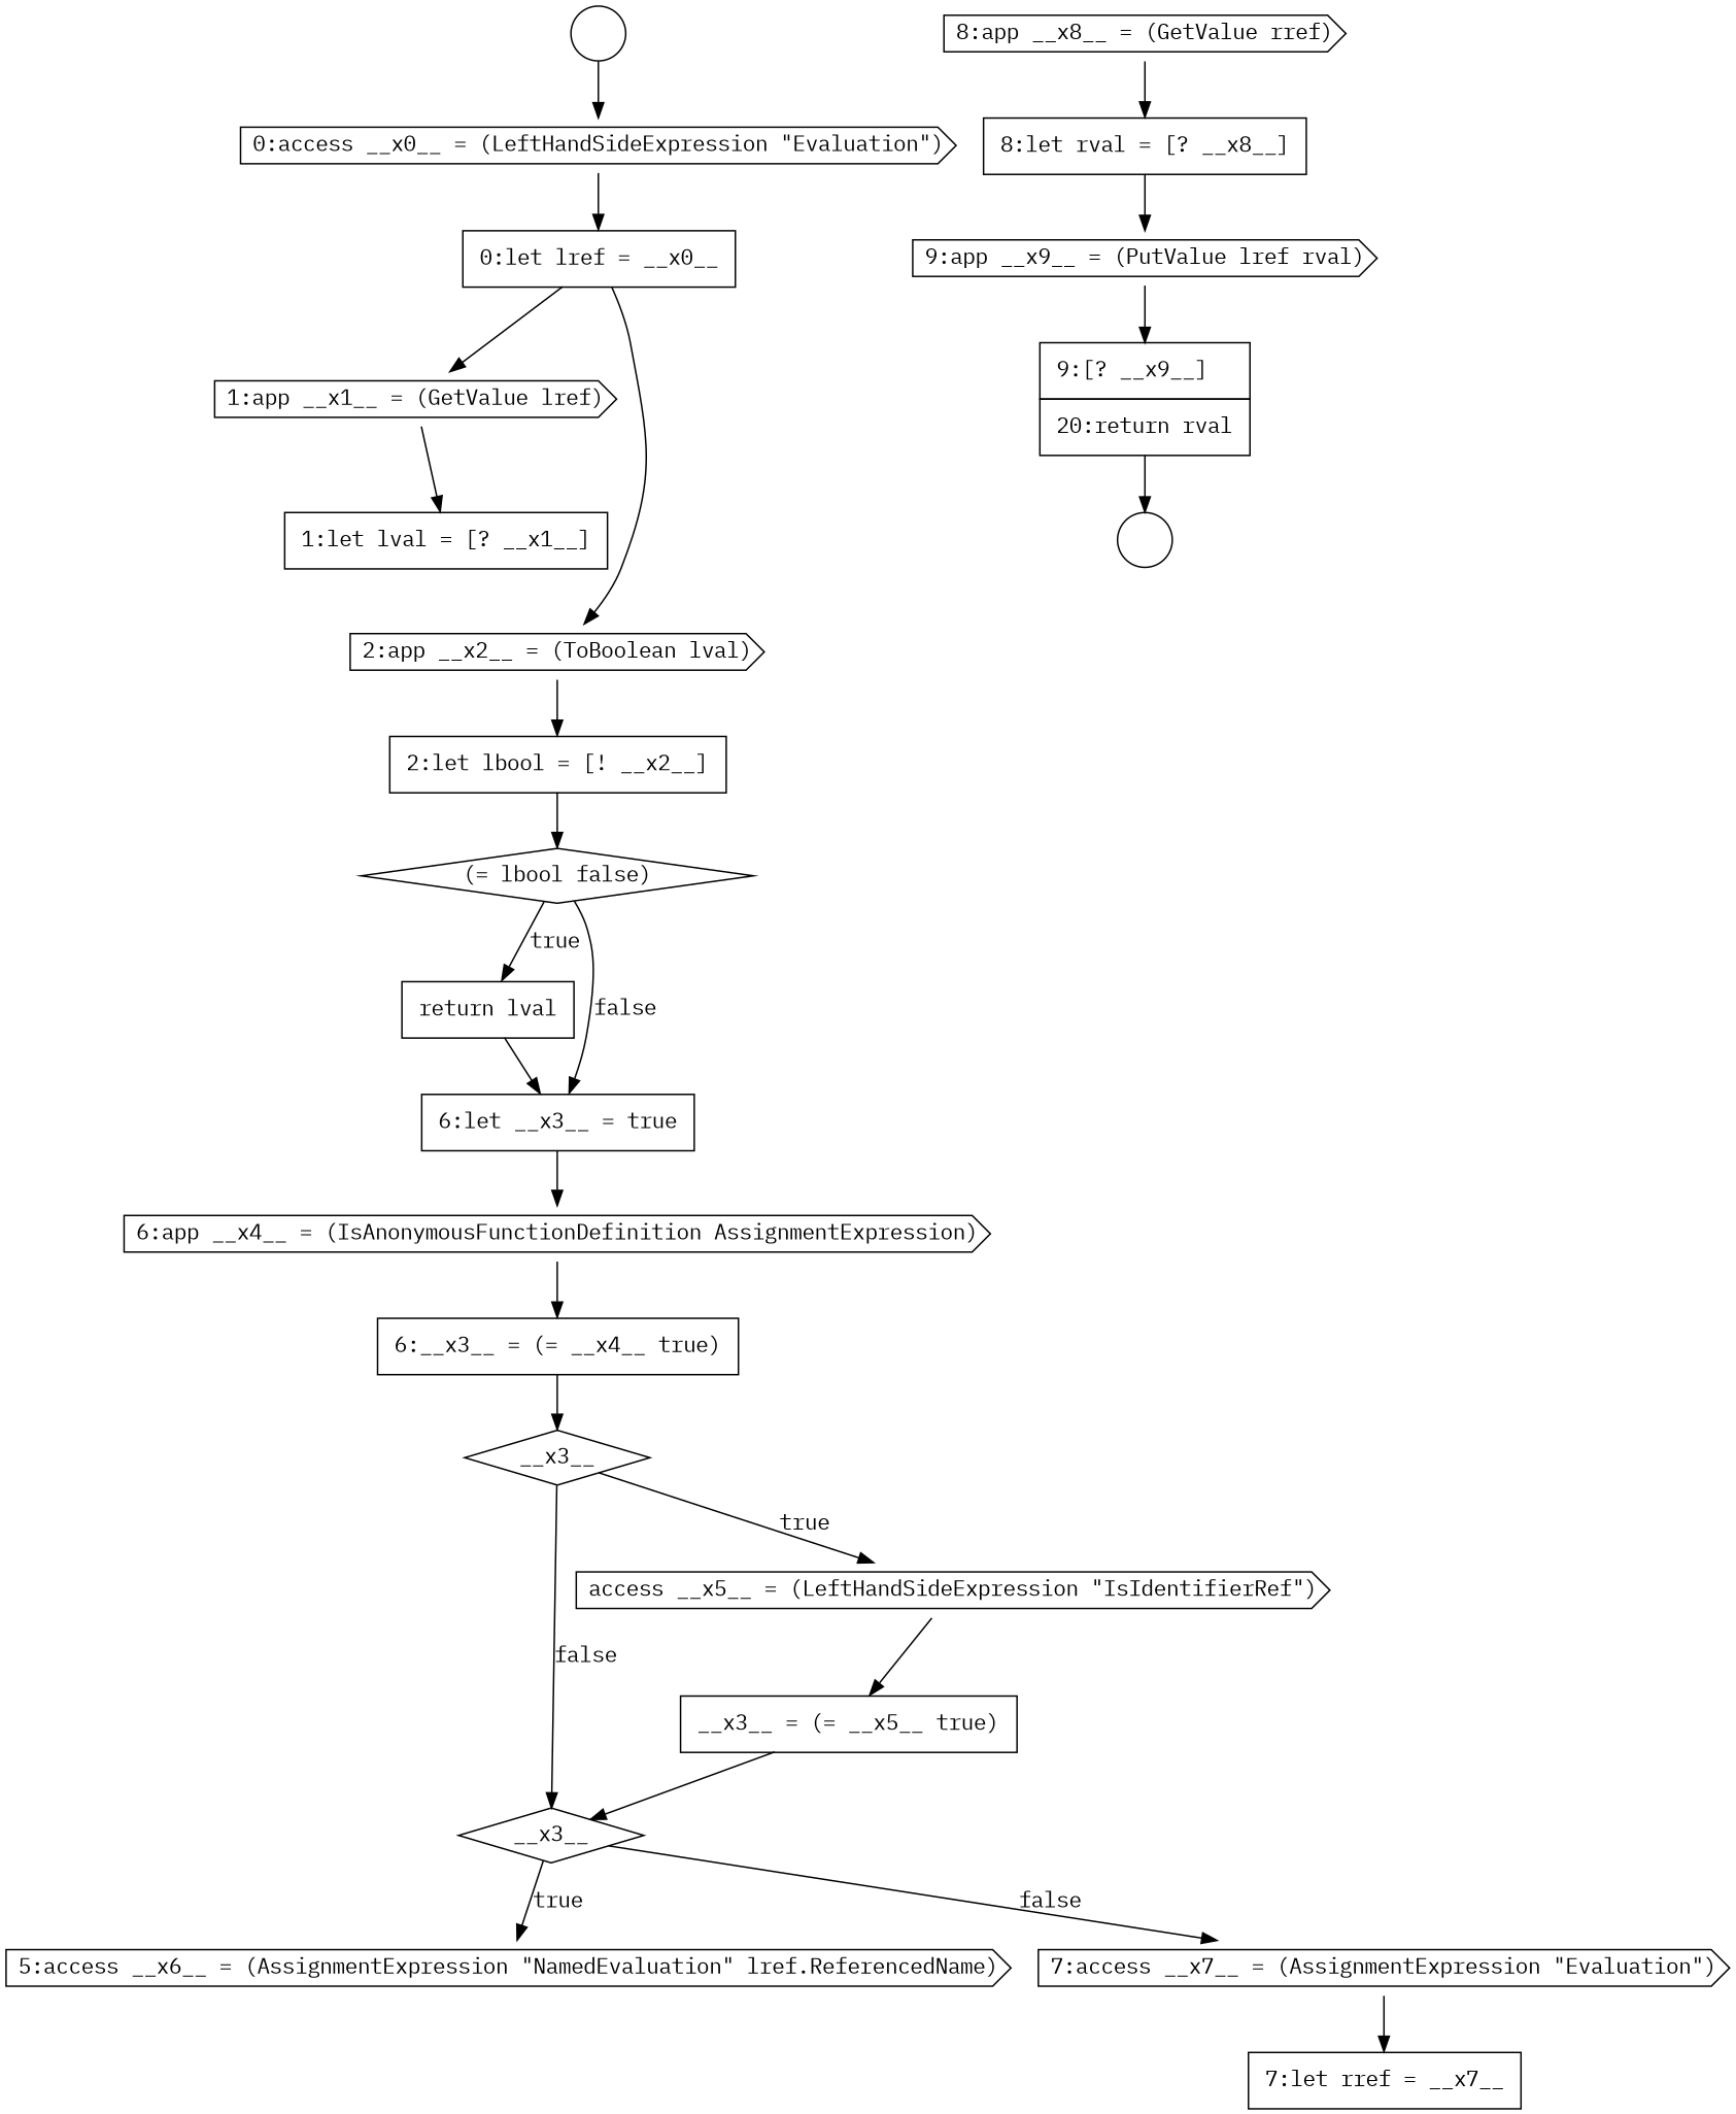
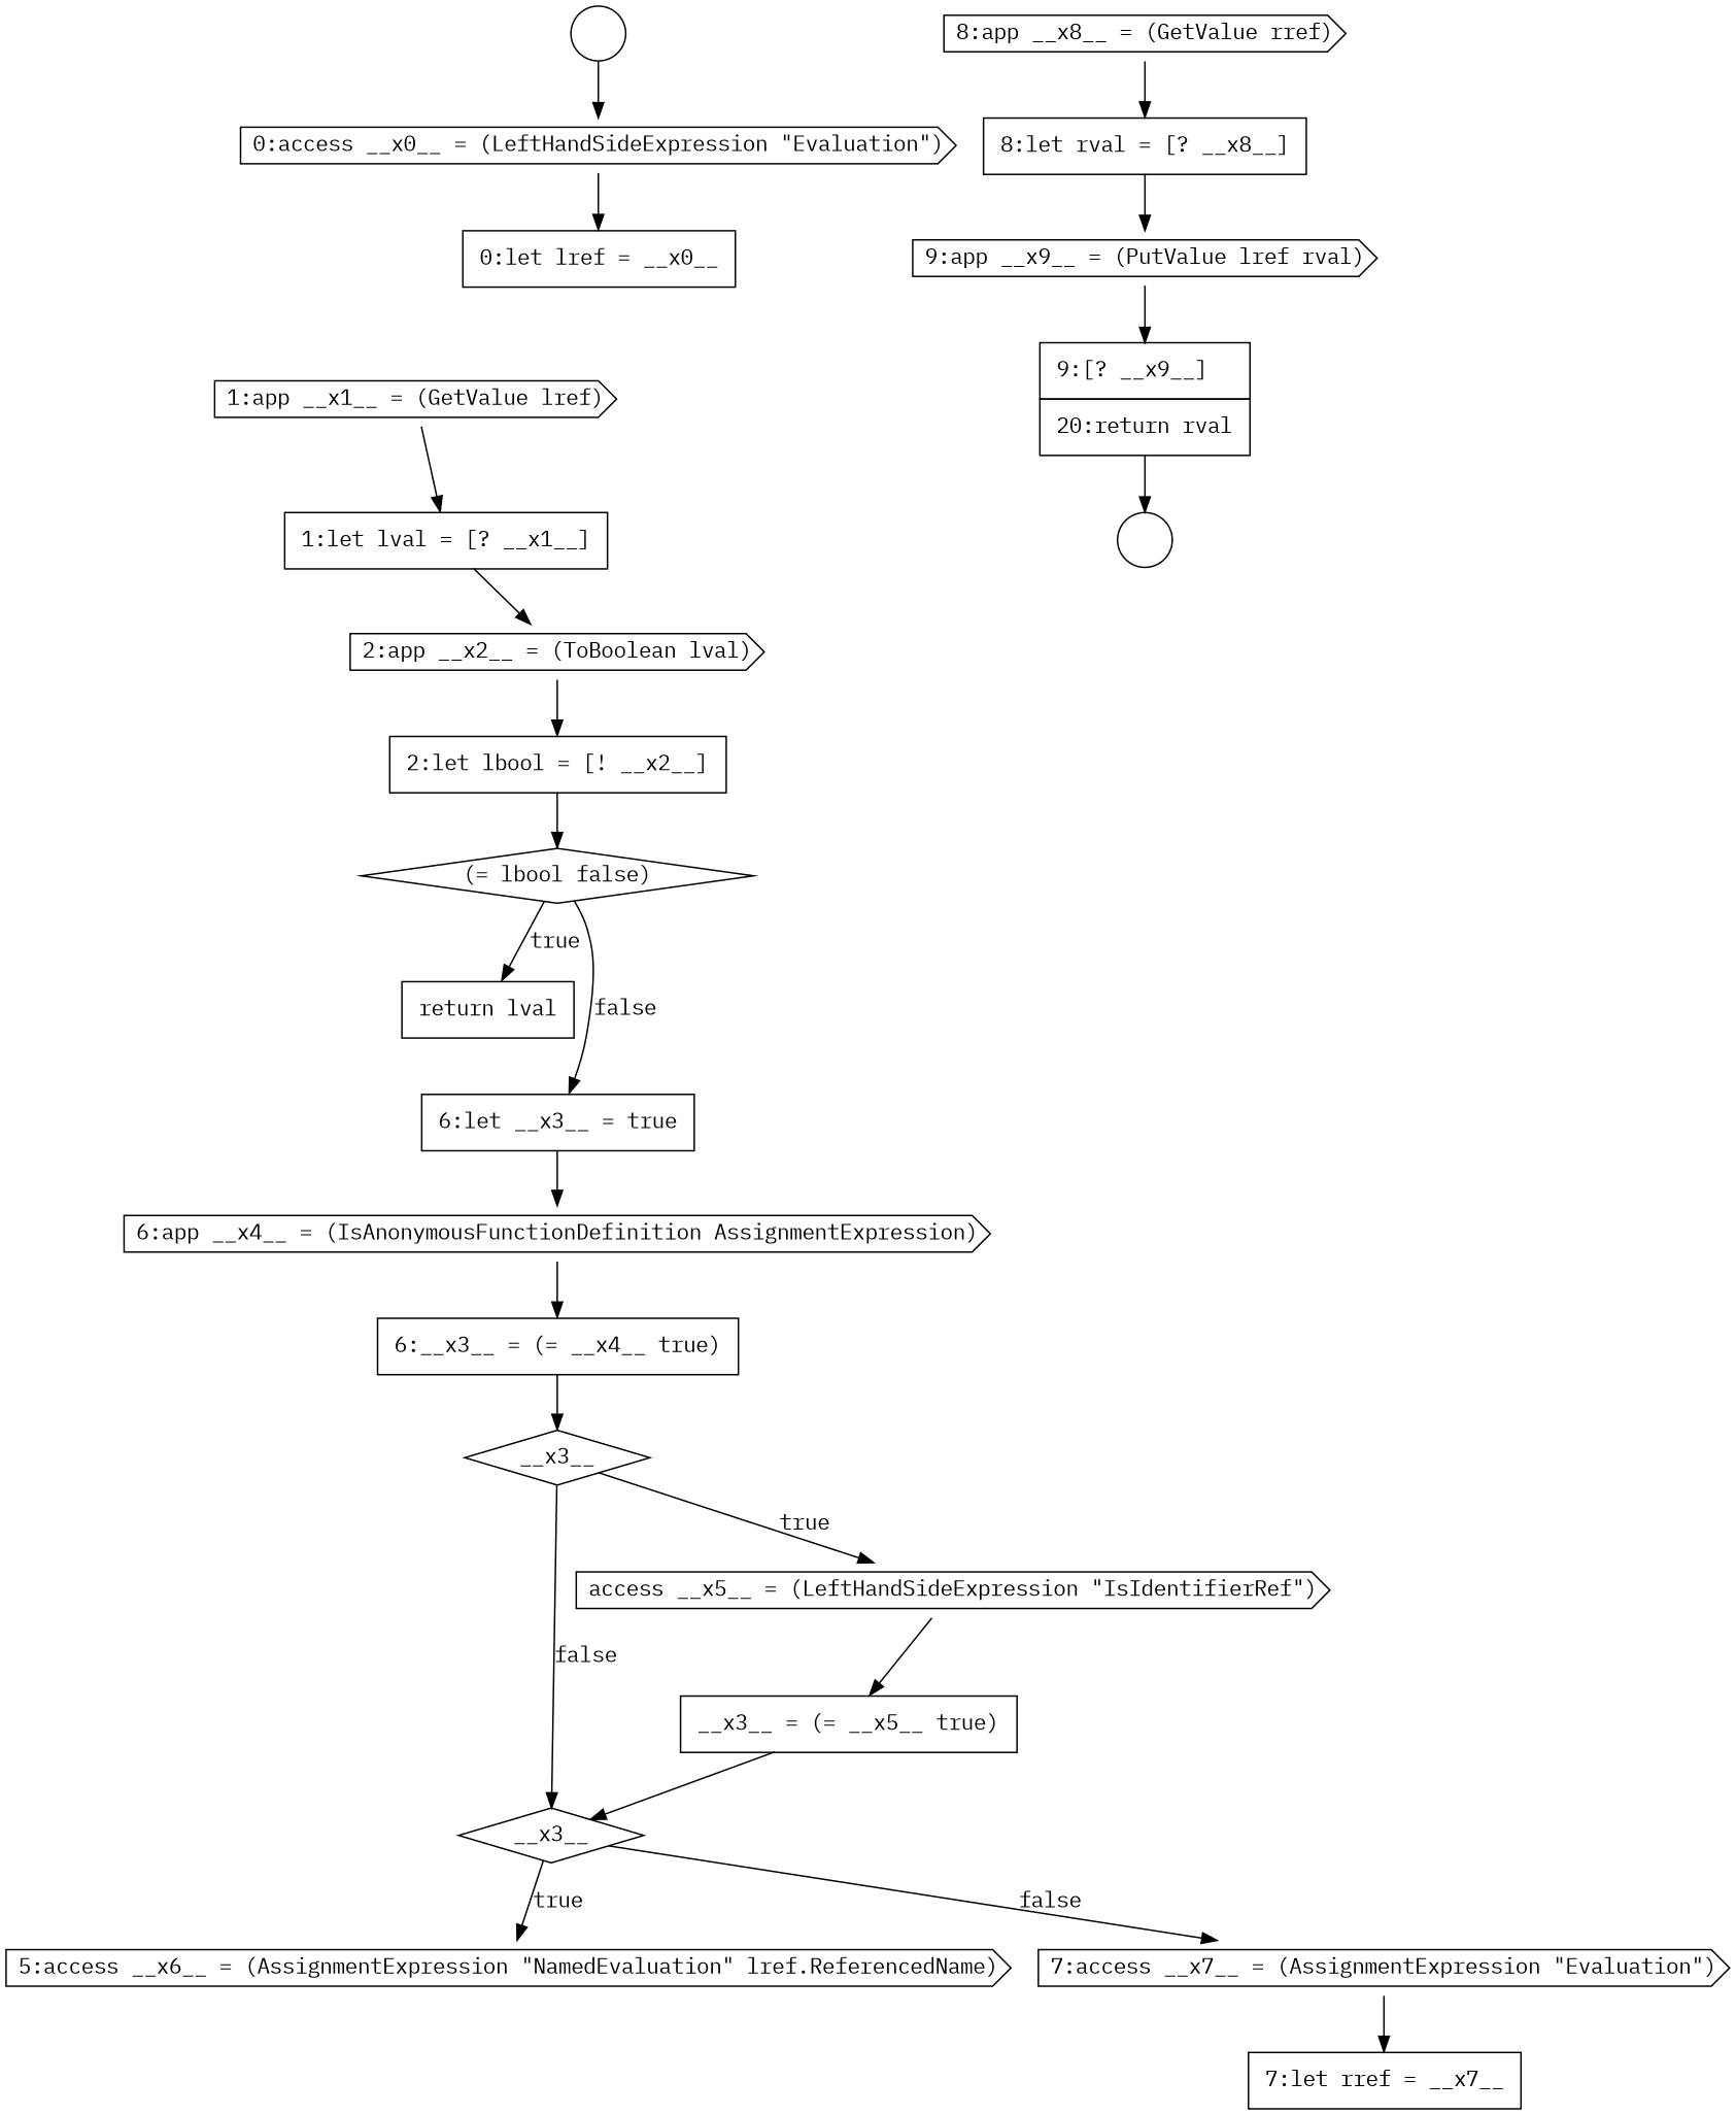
  digraph {
    fontname="IBM Plex Mono"
    node [color=black fillcolor=white fontname="IBM Plex Mono" shape=none style=filled]
    edge [color=black fontname="IBM Plex Mono"]
    n1 [label=<<font color="black">     <table border="0" cellborder="1" cellspacing="0" cellpadding="10">       <tr><td align="left">7:let rref = __x7__</td></tr>     </table>   </font>> margin=0]
    n2 [label=<<font color="black">8:app __x8__ = (GetValue rref)</font>> shape=cds]
    n3 [label=<<font color="black">     <table border="0" cellborder="1" cellspacing="0" cellpadding="10">       <tr><td align="left">8:let rval = [? __x8__]</td></tr>     </table>   </font>> margin=0]
    n4 [label=<<font color="black">     <table border="0" cellborder="1" cellspacing="0" cellpadding="10">       <tr><td align="left">0:let lref = __x0__</td></tr>     </table>   </font>> margin=0]
    n5 [label=<<font color="black">1:app __x1__ = (GetValue lref)</font>> shape=cds]
    n6 [label=<<font color="black">     <table border="0" cellborder="1" cellspacing="0" cellpadding="10">       <tr><td align="left">1:let lval = [? __x1__]</td></tr>     </table>   </font>> margin=0]
    n7 [label=<<font color="black">     <table border="0" cellborder="1" cellspacing="0" cellpadding="10">       <tr><td align="left">return lval</td></tr>     </table>   </font>> margin=0]
    n8 [label=<<font color="black">     <table border="0" cellborder="1" cellspacing="0" cellpadding="10">       <tr><td align="left">6:let __x3__ = true</td></tr>     </table>   </font>> margin=0]
    n9 [label=<<font color="black">6:app __x4__ = (IsAnonymousFunctionDefinition AssignmentExpression)</font>> shape=cds]
    n10 [label=<<font color="black">9:app __x9__ = (PutValue lref rval)</font>> shape=cds]
    n11 [label=<<font color="black">     <table border="0" cellborder="1" cellspacing="0" cellpadding="10">       <tr><td align="left">9:[? __x9__]</td></tr>       <tr><td align="left">20:return rval</td></tr>     </table>   </font>> margin=0]
    n12 [label=" " shape=circle]
    n13 [label=<<font color="black">2:app __x2__ = (ToBoolean lval)</font>> shape=cds]
    n14 [label=<<font color="black">     <table border="0" cellborder="1" cellspacing="0" cellpadding="10">       <tr><td align="left">2:let lbool = [! __x2__]</td></tr>     </table>   </font>> margin=0]
    n15 [label=<<font color="black">(= lbool false)</font>> shape=diamond]
    n16 [label=<<font color="black">     <table border="0" cellborder="1" cellspacing="0" cellpadding="10">       <tr><td align="left">6:__x3__ = (= __x4__ true)</td></tr>     </table>   </font>> margin=0]
    n17 [label=<<font color="black">__x3__</font>> shape=diamond]
    n18 [label=<<font color="black">5:access __x6__ = (AssignmentExpression &quot;NamedEvaluation&quot; lref.ReferencedName)</font>> shape=cds]
    n19 [label=" " shape=circle]
    n20 [label=<<font color="black">0:access __x0__ = (LeftHandSideExpression &quot;Evaluation&quot;)</font>> shape=cds]
    n21 [label=<<font color="black">     <table border="0" cellborder="1" cellspacing="0" cellpadding="10">       <tr><td align="left">__x3__ = (= __x5__ true)</td></tr>     </table>   </font>> margin=0]
    n22 [label=<<font color="black">__x3__</font>> shape=diamond]
    n23 [label=<<font color="black">7:access __x7__ = (AssignmentExpression &quot;Evaluation&quot;)</font>> shape=cds]
    n24 [label=<<font color="black">access __x5__ = (LeftHandSideExpression &quot;IsIdentifierRef&quot;)</font>> shape=cds]
    n2 -> n3
    n3 -> n10
-   n4 -> n5
    n5 -> n6
-   n4 -> n13
-   n7 -> n8
+   n6 -> n13
    n8 -> n9
    n9 -> n16
    n10 -> n11
    n11 -> n12
    n13 -> n14
    n14 -> n15
    n15 -> n7 [label=<<font color="black">true</font>>]
    n15 -> n8 [label=<<font color="black">false</font>>]
    n16 -> n17
    n17 -> n22 [label=<<font color="black">false</font>>]
    n17 -> n24 [label=<<font color="black">true</font>>]
    n19 -> n20
    n20 -> n4
    n21 -> n22
    n22 -> n18 [label=<<font color="black">true</font>>]
    n22 -> n23 [label=<<font color="black">false</font>>]
    n23 -> n1
    n24 -> n21
  }
